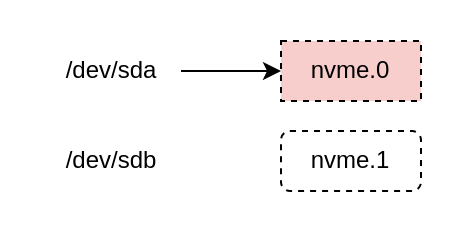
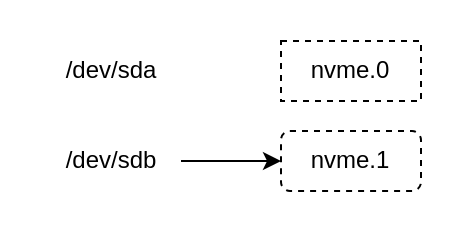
  <mxCell id="0" />
  <mxCell id="1" parent="0" />
- <mxCell id="2" value="nvme.0" style="rounded=0;whiteSpace=wrap;html=1;strokeWidth=1;dashed=1;fillColor=#f8cecc;" vertex="1" parent="1"><mxGeometry x="140" y="20" width="70" height="30" as="geometry" /></mxCell>
+ <mxCell id="2" value="nvme.0" style="rounded=0;whiteSpace=wrap;html=1;strokeWidth=1;dashed=1;" vertex="1" parent="1"><mxGeometry x="140" y="20" width="70" height="30" as="geometry" /></mxCell>
  <mxCell id="3" value="nvme.1" style="whiteSpace=wrap;html=1;strokeWidth=1;dashed=1;rounded=1;" vertex="1" parent="1"><mxGeometry x="140" y="65" width="70" height="30" as="geometry" /></mxCell>
  <mxCell id="4" value="/dev/sda" style="text;html=1;align=center;verticalAlign=middle;resizable=0;points=[];autosize=1;strokeColor=none;fillColor=none;" vertex="1" parent="1"><mxGeometry x="20" y="20" width="70" height="30" as="geometry" /></mxCell>
  <mxCell id="5" value="/dev/sdb" style="text;html=1;align=center;verticalAlign=middle;resizable=0;points=[];autosize=1;strokeColor=none;fillColor=none;" vertex="1" parent="1"><mxGeometry x="20" y="65" width="70" height="30" as="geometry" /></mxCell>
- <mxCell id="6" value="" style="endArrow=classic;html=1;rounded=0;entryX=0;entryY=0.5;entryDx=0;entryDy=0;" edge="1" parent="1" source="4" target="2"><mxGeometry width="50" height="50" relative="1" as="geometry"><mxPoint x="70" y="65" as="sourcePoint" /><mxPoint x="120" y="15" as="targetPoint" /></mxGeometry></mxCell>
+ <mxCell id="7" value="" style="endArrow=classic;html=1;rounded=0;entryX=0;entryY=0.5;entryDx=0;entryDy=0;" edge="1" parent="1" source="5" target="3"><mxGeometry width="50" height="50" relative="1" as="geometry"><mxPoint x="70" y="65" as="sourcePoint" /><mxPoint x="120" y="15" as="targetPoint" /></mxGeometry></mxCell>
